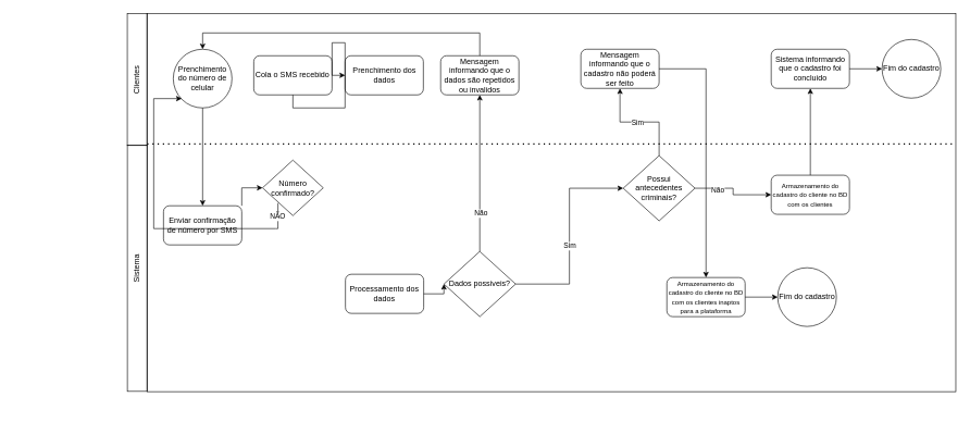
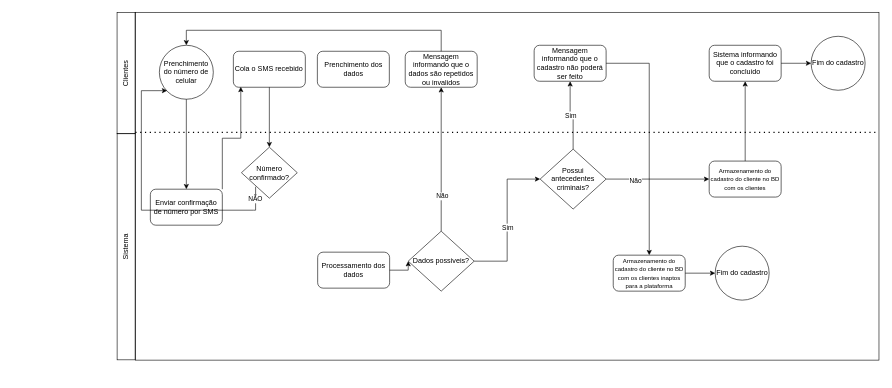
  <mxCell id="0" />
  <mxCell id="1" parent="0" />
  <mxCell id="2" value="" style="rounded=0;whiteSpace=wrap;html=1;fillColor=none;" parent="1" vertex="1"><mxGeometry x="225" y="20" width="1240" height="580" as="geometry" /></mxCell>
  <mxCell id="3" value="Clientes" style="rounded=0;whiteSpace=wrap;html=1;fillColor=none;rotation=-90;" parent="1" vertex="1"><mxGeometry x="108.36" y="106.47" width="202.24" height="30" as="geometry" /></mxCell>
  <mxCell id="4" value="Sistema" style="rounded=0;whiteSpace=wrap;html=1;fillColor=none;rotation=-90;" parent="1" vertex="1"><mxGeometry x="20.97" y="395.96" width="377.19" height="30" as="geometry" /></mxCell>
  <mxCell id="5" style="edgeStyle=orthogonalEdgeStyle;rounded=0;orthogonalLoop=1;jettySize=auto;html=1;exitX=0.5;exitY=1;exitDx=0;exitDy=0;" parent="1" edge="1"><mxGeometry relative="1" as="geometry"><mxPoint x="1190.94" y="625" as="sourcePoint" /><mxPoint x="1190.88" y="625" as="targetPoint" /></mxGeometry></mxCell>
  <mxCell id="6" style="edgeStyle=orthogonalEdgeStyle;rounded=0;orthogonalLoop=1;jettySize=auto;html=1;exitX=1;exitY=0.5;exitDx=0;exitDy=0;entryX=0;entryY=0.5;entryDx=0;entryDy=0;" edge="1" parent="1" source="7" target="28"><mxGeometry relative="1" as="geometry" /></mxCell>
  <mxCell id="7" value="Processamento dos dados" style="rounded=1;whiteSpace=wrap;html=1;fillColor=none;" parent="1" vertex="1"><mxGeometry x="529" y="420" width="120" height="60" as="geometry" /></mxCell>
  <mxCell id="8" value="" style="edgeStyle=orthogonalEdgeStyle;rounded=0;orthogonalLoop=1;jettySize=auto;html=1;" parent="1" source="10" target="12" edge="1"><mxGeometry relative="1" as="geometry" /></mxCell>
  <mxCell id="9" value="Sim" style="edgeLabel;html=1;align=center;verticalAlign=middle;resizable=0;points=[];" parent="8" vertex="1" connectable="0"><mxGeometry x="0.044" relative="1" as="geometry"><mxPoint as="offset" /></mxGeometry></mxCell>
- <mxCell id="10" value="Possui antecedentes criminais?" style="rhombus;whiteSpace=wrap;html=1;fillColor=none;" parent="1" vertex="1"><mxGeometry x="955" y="238.12" width="110" height="100" as="geometry" /></mxCell>
+ <mxCell id="10" value="Possui antecedentes criminais?" style="rhombus;whiteSpace=wrap;html=1;fillColor=none;" parent="1" vertex="1"><mxGeometry x="900" y="248.12" width="110" height="100" as="geometry" /></mxCell>
  <mxCell id="11" value="" style="edgeStyle=orthogonalEdgeStyle;rounded=0;orthogonalLoop=1;jettySize=auto;html=1;" parent="1" source="12" target="14" edge="1"><mxGeometry relative="1" as="geometry" /></mxCell>
  <mxCell id="12" value="Mensagem informando que o cadastro não poderá ser feito" style="rounded=1;whiteSpace=wrap;html=1;fillColor=none;" parent="1" vertex="1"><mxGeometry x="890" y="75" width="120" height="60" as="geometry" /></mxCell>
  <mxCell id="13" value="" style="edgeStyle=orthogonalEdgeStyle;rounded=0;orthogonalLoop=1;jettySize=auto;html=1;" parent="1" source="14" target="15" edge="1"><mxGeometry relative="1" as="geometry" /></mxCell>
  <mxCell id="14" value="&lt;font style=&quot;font-size: 10px;&quot;&gt;Armazenamento do cadastro do cliente no BD com os clientes inaptos para a plataforma&lt;/font&gt;" style="rounded=1;whiteSpace=wrap;html=1;fillColor=none;" parent="1" vertex="1"><mxGeometry x="1021.88" y="425" width="120" height="60" as="geometry" /></mxCell>
  <mxCell id="15" value="Fim do cadastro" style="ellipse;whiteSpace=wrap;html=1;aspect=fixed;fillColor=none;" parent="1" vertex="1"><mxGeometry x="1191.88" y="410" width="90" height="90" as="geometry" /></mxCell>
  <mxCell id="16" value="" style="edgeStyle=orthogonalEdgeStyle;rounded=0;orthogonalLoop=1;jettySize=auto;html=1;" parent="1" source="23" target="18" edge="1"><mxGeometry relative="1" as="geometry" /></mxCell>
  <mxCell id="17" value="" style="edgeStyle=orthogonalEdgeStyle;rounded=0;orthogonalLoop=1;jettySize=auto;html=1;" parent="1" source="18" target="20" edge="1"><mxGeometry relative="1" as="geometry" /></mxCell>
  <mxCell id="18" value="Sistema informando que o cadastro foi concluido" style="rounded=1;whiteSpace=wrap;html=1;fillColor=none;" parent="1" vertex="1"><mxGeometry x="1181.88" y="75" width="120" height="60" as="geometry" /></mxCell>
  <mxCell id="19" value="" style="endArrow=none;dashed=1;html=1;dashPattern=1 3;strokeWidth=2;rounded=0;exitX=0;exitY=0.345;exitDx=0;exitDy=0;entryX=0.999;entryY=0.345;entryDx=0;entryDy=0;entryPerimeter=0;exitPerimeter=0;" parent="1" source="2" target="2" edge="1"><mxGeometry width="50" height="50" relative="1" as="geometry"><mxPoint x="825" y="280" as="sourcePoint" /><mxPoint x="875" y="230" as="targetPoint" /></mxGeometry></mxCell>
  <mxCell id="20" value="Fim do cadastro" style="ellipse;whiteSpace=wrap;html=1;aspect=fixed;fillColor=none;" parent="1" vertex="1"><mxGeometry x="1351.88" y="60" width="90" height="90" as="geometry" /></mxCell>
  <mxCell id="21" value="" style="edgeStyle=orthogonalEdgeStyle;rounded=0;orthogonalLoop=1;jettySize=auto;html=1;" parent="1" source="10" target="23" edge="1"><mxGeometry relative="1" as="geometry"><mxPoint x="1009.88" y="298" as="sourcePoint" /><mxPoint x="1351.88" y="298.12" as="targetPoint" /></mxGeometry></mxCell>
  <mxCell id="22" value="Não" style="edgeLabel;html=1;align=center;verticalAlign=middle;resizable=0;points=[];" parent="21" vertex="1" connectable="0"><mxGeometry x="-0.441" y="-2" relative="1" as="geometry"><mxPoint as="offset" /></mxGeometry></mxCell>
  <mxCell id="23" value="&lt;font style=&quot;font-size: 10px;&quot;&gt;Armazenamento do cadastro do cliente no BD com os clientes&lt;/font&gt;" style="rounded=1;whiteSpace=wrap;html=1;fillColor=none;" parent="1" vertex="1"><mxGeometry x="1181.88" y="268.12" width="120" height="60" as="geometry" /></mxCell>
  <mxCell id="24" style="edgeStyle=orthogonalEdgeStyle;rounded=0;orthogonalLoop=1;jettySize=auto;html=1;exitX=1;exitY=0.5;exitDx=0;exitDy=0;entryX=0;entryY=0.5;entryDx=0;entryDy=0;" parent="1" source="28" target="10" edge="1"><mxGeometry relative="1" as="geometry" /></mxCell>
  <mxCell id="25" value="Sim" style="edgeLabel;html=1;align=center;verticalAlign=middle;resizable=0;points=[];" parent="24" vertex="1" connectable="0"><mxGeometry x="-0.094" relative="1" as="geometry"><mxPoint as="offset" /></mxGeometry></mxCell>
  <mxCell id="26" style="edgeStyle=orthogonalEdgeStyle;rounded=0;orthogonalLoop=1;jettySize=auto;html=1;exitX=0.5;exitY=0;exitDx=0;exitDy=0;entryX=0.5;entryY=1;entryDx=0;entryDy=0;" parent="1" source="28" target="30" edge="1"><mxGeometry relative="1" as="geometry" /></mxCell>
  <mxCell id="27" value="Não" style="edgeLabel;html=1;align=center;verticalAlign=middle;resizable=0;points=[];" parent="26" vertex="1" connectable="0"><mxGeometry x="-0.511" y="-1" relative="1" as="geometry"><mxPoint as="offset" /></mxGeometry></mxCell>
  <mxCell id="28" value="Dados possiveis?" style="rhombus;whiteSpace=wrap;html=1;fillColor=none;" parent="1" vertex="1"><mxGeometry x="680" y="385" width="110" height="100" as="geometry" /></mxCell>
  <mxCell id="29" style="edgeStyle=orthogonalEdgeStyle;rounded=0;orthogonalLoop=1;jettySize=auto;html=1;exitX=0.5;exitY=0;exitDx=0;exitDy=0;entryX=0.5;entryY=0;entryDx=0;entryDy=0;" edge="1" parent="1" source="30" target="33"><mxGeometry relative="1" as="geometry"><Array as="points"><mxPoint x="735" y="50" /><mxPoint x="310" y="50" /></Array></mxGeometry></mxCell>
  <mxCell id="30" value="Mensagem informando que o dados são repetidos ou invalidos" style="rounded=1;whiteSpace=wrap;html=1;fillColor=none;" parent="1" vertex="1"><mxGeometry x="675" y="85" width="120" height="60" as="geometry" /></mxCell>
  <mxCell id="31" value="Prenchimento dos dados" style="rounded=1;whiteSpace=wrap;html=1;fillColor=none;" vertex="1" parent="1"><mxGeometry x="528.5" y="85" width="120" height="60" as="geometry" /></mxCell>
  <mxCell id="32" style="edgeStyle=orthogonalEdgeStyle;rounded=0;orthogonalLoop=1;jettySize=auto;html=1;exitX=0.5;exitY=1;exitDx=0;exitDy=0;entryX=0.5;entryY=0;entryDx=0;entryDy=0;" edge="1" parent="1" source="33" target="35"><mxGeometry relative="1" as="geometry" /></mxCell>
  <mxCell id="33" value="Prenchimento do número de celular" style="ellipse;whiteSpace=wrap;html=1;aspect=fixed;fillColor=none;" vertex="1" parent="1"><mxGeometry x="265" y="75" width="90" height="90" as="geometry" /></mxCell>
- <mxCell id="34" style="edgeStyle=orthogonalEdgeStyle;rounded=0;orthogonalLoop=1;jettySize=auto;html=1;exitX=1;exitY=0;exitDx=0;exitDy=0;" edge="1" parent="1" source="35" target="38"><mxGeometry relative="1" as="geometry" /></mxCell>
+ <mxCell id="34" style="edgeStyle=orthogonalEdgeStyle;rounded=0;orthogonalLoop=1;jettySize=auto;html=1;exitX=1;exitY=0;exitDx=0;exitDy=0;entryX=0.103;entryY=0.99;entryDx=0;entryDy=0;entryPerimeter=0;" edge="1" parent="1" source="35" target="40"><mxGeometry relative="1" as="geometry" /></mxCell>
  <mxCell id="35" value="Enviar confirmação de número por SMS" style="rounded=1;whiteSpace=wrap;html=1;fillColor=none;" vertex="1" parent="1"><mxGeometry x="250" y="315" width="120" height="60" as="geometry" /></mxCell>
  <mxCell id="36" style="edgeStyle=orthogonalEdgeStyle;rounded=0;orthogonalLoop=1;jettySize=auto;html=1;exitX=0.254;exitY=0.775;exitDx=0;exitDy=0;entryX=0.144;entryY=0.841;entryDx=0;entryDy=0;exitPerimeter=0;entryPerimeter=0;" edge="1" parent="1" source="38" target="33"><mxGeometry relative="1" as="geometry"><mxPoint x="421.88" y="263.2" as="sourcePoint" /><mxPoint x="263.18" y="150.02" as="targetPoint" /><Array as="points"><mxPoint x="422" y="350" /><mxPoint x="235" y="350" /><mxPoint x="235" y="150" /><mxPoint x="278" y="150" /></Array></mxGeometry></mxCell>
  <mxCell id="37" value="NÃO" style="edgeLabel;html=1;align=center;verticalAlign=middle;resizable=0;points=[];" vertex="1" connectable="0" parent="36"><mxGeometry x="-0.911" y="-1" relative="1" as="geometry"><mxPoint as="offset" /></mxGeometry></mxCell>
  <mxCell id="38" value="Número confirmado?" style="rhombus;whiteSpace=wrap;html=1;fillColor=none;" vertex="1" parent="1"><mxGeometry x="401.88" y="245" width="93.12" height="85" as="geometry" /></mxCell>
- <mxCell id="39" style="edgeStyle=orthogonalEdgeStyle;rounded=0;orthogonalLoop=1;jettySize=auto;html=1;exitX=0.5;exitY=1;exitDx=0;exitDy=0;" edge="1" parent="1" source="40" target="31"><mxGeometry relative="1" as="geometry" /></mxCell>
+ <mxCell id="39" style="edgeStyle=orthogonalEdgeStyle;rounded=0;orthogonalLoop=1;jettySize=auto;html=1;exitX=0.5;exitY=1;exitDx=0;exitDy=0;entryX=0.5;entryY=0;entryDx=0;entryDy=0;" edge="1" parent="1" source="40" target="38"><mxGeometry relative="1" as="geometry" /></mxCell>
  <mxCell id="40" value="Cola o SMS recebido" style="rounded=1;whiteSpace=wrap;html=1;fillColor=none;" vertex="1" parent="1"><mxGeometry x="388.44" y="85" width="120" height="60" as="geometry" /></mxCell>
  <mxCell id="41" style="edgeStyle=orthogonalEdgeStyle;rounded=0;orthogonalLoop=1;jettySize=auto;html=1;exitX=0.5;exitY=1;exitDx=0;exitDy=0;" edge="1" parent="1" source="2" target="2"><mxGeometry relative="1" as="geometry" /></mxCell>
